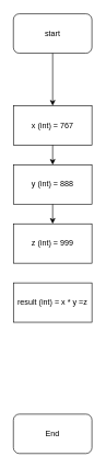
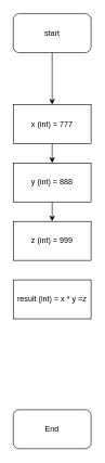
  <mxCell id="0" />
  <mxCell id="1" parent="0" />
  <mxCell id="2" value="start" style="rounded=1;whiteSpace=wrap;html=1;" parent="1" vertex="1"><mxGeometry x="20" y="20" width="120" height="60" as="geometry" /></mxCell>
  <mxCell id="3" value="End" style="rounded=1;whiteSpace=wrap;html=1;" parent="1" vertex="1"><mxGeometry x="20" y="630" width="120" height="60" as="geometry" /></mxCell>
  <mxCell id="4" value="" style="endArrow=classic;html=1;rounded=0;entryX=0.5;entryY=0;entryDx=0;entryDy=0;exitX=0.5;exitY=1;exitDx=0;exitDy=0;" edge="1" parent="1" source="2" target="5"><mxGeometry width="50" height="50" relative="1" as="geometry"><mxPoint x="80" y="130" as="sourcePoint" /><mxPoint x="80" y="250" as="targetPoint" /><Array as="points" /></mxGeometry></mxCell>
- <mxCell id="5" value="x (int) = 767" style="rounded=0;whiteSpace=wrap;html=1;strokeColor=default;align=center;verticalAlign=middle;fontFamily=Helvetica;fontSize=12;fontColor=default;resizable=1;fillColor=default;" vertex="1" parent="1"><mxGeometry x="20" y="160" width="120" height="60" as="geometry" /></mxCell>
+ <mxCell id="5" value="x (int) = 777" style="rounded=0;whiteSpace=wrap;html=1;strokeColor=default;align=center;verticalAlign=middle;fontFamily=Helvetica;fontSize=12;fontColor=default;resizable=1;fillColor=default;" vertex="1" parent="1"><mxGeometry x="20" y="160" width="120" height="60" as="geometry" /></mxCell>
  <mxCell id="6" value="y (int) = 888" style="rounded=0;whiteSpace=wrap;html=1;strokeColor=default;align=center;verticalAlign=middle;fontFamily=Helvetica;fontSize=12;fontColor=default;resizable=1;fillColor=default;" vertex="1" parent="1"><mxGeometry x="20" y="250" width="120" height="60" as="geometry" /></mxCell>
  <mxCell id="7" value="z (int) = 999" style="rounded=0;whiteSpace=wrap;html=1;strokeColor=default;align=center;verticalAlign=middle;fontFamily=Helvetica;fontSize=12;fontColor=default;resizable=1;fillColor=default;" vertex="1" parent="1"><mxGeometry x="20" y="340" width="120" height="60" as="geometry" /></mxCell>
  <mxCell id="8" value="" style="endArrow=classic;html=1;rounded=0;fontFamily=Helvetica;fontSize=12;fontColor=default;resizable=1;exitX=0.5;exitY=1;exitDx=0;exitDy=0;" edge="1" parent="1" source="6"><mxGeometry width="50" height="50" relative="1" as="geometry"><mxPoint x="90" y="410" as="sourcePoint" /><mxPoint x="80" y="340" as="targetPoint" /><Array as="points" /></mxGeometry></mxCell>
  <mxCell id="9" value="" style="endArrow=classic;html=1;rounded=0;fontFamily=Helvetica;fontSize=12;fontColor=default;resizable=1;exitX=0.5;exitY=1;exitDx=0;exitDy=0;entryX=0.5;entryY=0;entryDx=0;entryDy=0;" edge="1" parent="1" source="5" target="6"><mxGeometry width="50" height="50" relative="1" as="geometry"><mxPoint x="90" y="320" as="sourcePoint" /><mxPoint x="90" y="350" as="targetPoint" /><Array as="points" /></mxGeometry></mxCell>
  <mxCell id="10" value="result (int) = x * y =z" style="rounded=0;whiteSpace=wrap;html=1;strokeColor=default;align=center;verticalAlign=middle;fontFamily=Helvetica;fontSize=12;fontColor=default;resizable=1;fillColor=default;" vertex="1" parent="1"><mxGeometry x="20" y="430" width="120" height="60" as="geometry" /></mxCell>
